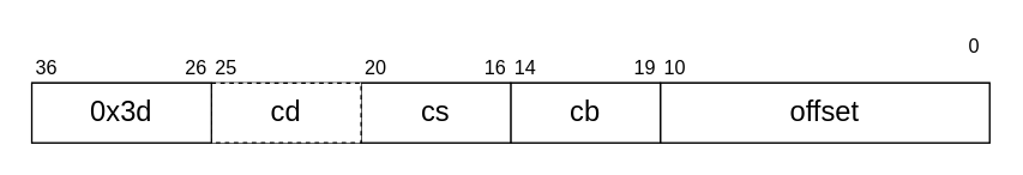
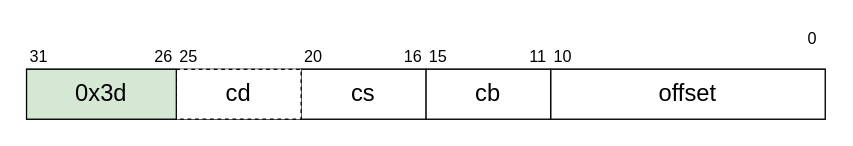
  <mxCell id="0" />
  <mxCell id="1" parent="0" />
  <mxCell id="2" value="" style="rounded=0;whiteSpace=wrap;html=1;" parent="1" vertex="1"><mxGeometry x="20" y="55" width="640" height="40" as="geometry" /></mxCell>
  <mxCell id="3" value="offset" style="rounded=0;whiteSpace=wrap;html=1;fontSize=19;" parent="1" vertex="1"><mxGeometry x="440" y="55" width="220" height="40" as="geometry" /></mxCell>
  <mxCell id="4" value="cb" style="rounded=0;whiteSpace=wrap;html=1;fontSize=19;" parent="1" vertex="1"><mxGeometry x="340" y="55" width="100" height="40" as="geometry" /></mxCell>
  <mxCell id="5" value="cs" style="rounded=0;whiteSpace=wrap;html=1;fontSize=19;" parent="1" vertex="1"><mxGeometry x="240" y="55" width="100" height="40" as="geometry" /></mxCell>
  <mxCell id="6" value="cd" style="rounded=0;whiteSpace=wrap;html=1;fontSize=19;dashed=1;" parent="1" vertex="1"><mxGeometry x="140" y="55" width="100" height="40" as="geometry" /></mxCell>
- <mxCell id="7" value="0x3d" style="rounded=0;whiteSpace=wrap;html=1;fontSize=19;" parent="1" vertex="1"><mxGeometry x="20" y="55" width="120" height="40" as="geometry" /></mxCell>
+ <mxCell id="7" value="0x3d" style="rounded=0;whiteSpace=wrap;html=1;fontSize=19;fillColor=#d5e8d4;" parent="1" vertex="1"><mxGeometry x="20" y="55" width="120" height="40" as="geometry" /></mxCell>
  <mxCell id="8" value="0" style="text;html=1;strokeColor=none;fillColor=none;align=center;verticalAlign=middle;whiteSpace=wrap;rounded=0;fontSize=13;" parent="1" vertex="1"><mxGeometry x="640" y="20" width="20" height="20" as="geometry" /></mxCell>
  <mxCell id="9" value="16" style="text;html=1;strokeColor=none;fillColor=none;align=center;verticalAlign=middle;whiteSpace=wrap;rounded=0;fontSize=13;" parent="1" vertex="1"><mxGeometry x="320" y="35" width="20" height="20" as="geometry" /></mxCell>
- <mxCell id="10" value="14" style="text;html=1;strokeColor=none;fillColor=none;align=center;verticalAlign=middle;whiteSpace=wrap;rounded=0;fontSize=13;" parent="1" vertex="1"><mxGeometry x="340" y="35" width="20" height="20" as="geometry" /></mxCell>
+ <mxCell id="10" value="15" style="text;html=1;strokeColor=none;fillColor=none;align=center;verticalAlign=middle;whiteSpace=wrap;rounded=0;fontSize=13;" parent="1" vertex="1"><mxGeometry x="340" y="35" width="20" height="20" as="geometry" /></mxCell>
  <mxCell id="11" value="10" style="text;html=1;strokeColor=none;fillColor=none;align=center;verticalAlign=middle;whiteSpace=wrap;rounded=0;fontSize=13;" parent="1" vertex="1"><mxGeometry x="440" y="35" width="20" height="20" as="geometry" /></mxCell>
- <mxCell id="12" value="36" style="text;html=1;strokeColor=none;fillColor=none;align=center;verticalAlign=middle;whiteSpace=wrap;rounded=0;fontSize=13;" parent="1" vertex="1"><mxGeometry x="20" y="35" width="20" height="20" as="geometry" /></mxCell>
+ <mxCell id="12" value="31" style="text;html=1;strokeColor=none;fillColor=none;align=center;verticalAlign=middle;whiteSpace=wrap;rounded=0;fontSize=13;" parent="1" vertex="1"><mxGeometry x="20" y="35" width="20" height="20" as="geometry" /></mxCell>
  <mxCell id="13" value="25" style="text;html=1;strokeColor=none;fillColor=none;align=center;verticalAlign=middle;whiteSpace=wrap;rounded=0;fontSize=13;" parent="1" vertex="1"><mxGeometry x="140" y="35" width="20" height="20" as="geometry" /></mxCell>
  <mxCell id="14" value="20" style="text;html=1;strokeColor=none;fillColor=none;align=center;verticalAlign=middle;whiteSpace=wrap;rounded=0;fontSize=13;" parent="1" vertex="1"><mxGeometry x="240" y="35" width="20" height="20" as="geometry" /></mxCell>
- <mxCell id="15" value="19" style="text;html=1;strokeColor=none;fillColor=none;align=center;verticalAlign=middle;whiteSpace=wrap;rounded=0;fontSize=13;" parent="1" vertex="1"><mxGeometry x="420" y="35" width="20" height="20" as="geometry" /></mxCell>
+ <mxCell id="15" value="11" style="text;html=1;strokeColor=none;fillColor=none;align=center;verticalAlign=middle;whiteSpace=wrap;rounded=0;fontSize=13;" parent="1" vertex="1"><mxGeometry x="420" y="35" width="20" height="20" as="geometry" /></mxCell>
  <mxCell id="16" value="26" style="text;html=1;strokeColor=none;fillColor=none;align=center;verticalAlign=middle;whiteSpace=wrap;rounded=0;fontSize=13;" parent="1" vertex="1"><mxGeometry x="120" y="35" width="20" height="20" as="geometry" /></mxCell>
